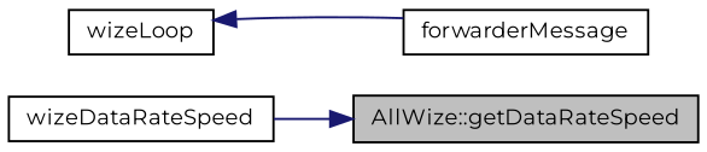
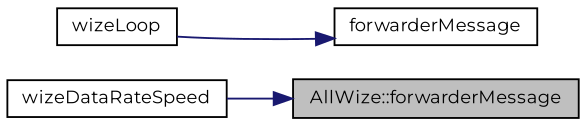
  digraph {
    fontname=Montserrat
    rankdir=RL
    node [color=black fillcolor=white fontname=Montserrat fontsize=10 shape=record style=filled]
    edge [color=midnightblue dir=back fontname=Montserrat fontsize=10 labelfontname=Helvetica labelfontsize=10 style=solid]
-   n1 [fillcolor=grey75 fontcolor=black height=0.2 label="AllWize::getDataRateSpeed" width=0.4]
+   n1 [fillcolor=grey75 fontcolor=black height=0.2 label="AllWize::forwarderMessage" width=0.4]
    n2 [height=0.2 label=wizeDataRateSpeed width=0.4]
    n3 [height=0.2 label=forwarderMessage width=0.4]
    n4 [height=0.2 label=wizeLoop width=0.4]
    n1 -> n2
-   n4 -> n3
+   n3 -> n4
  }
